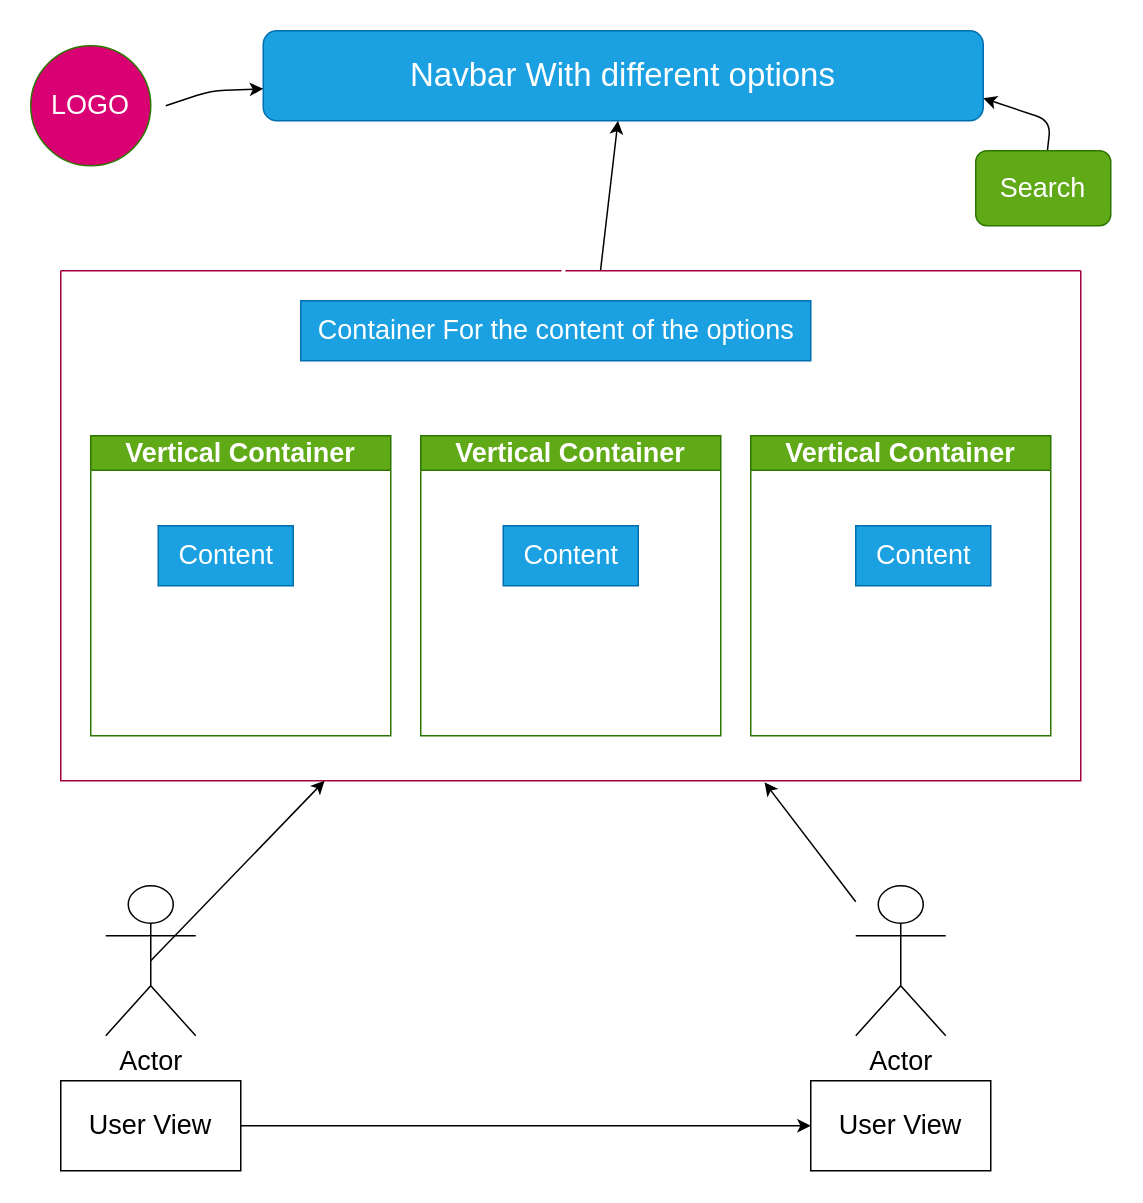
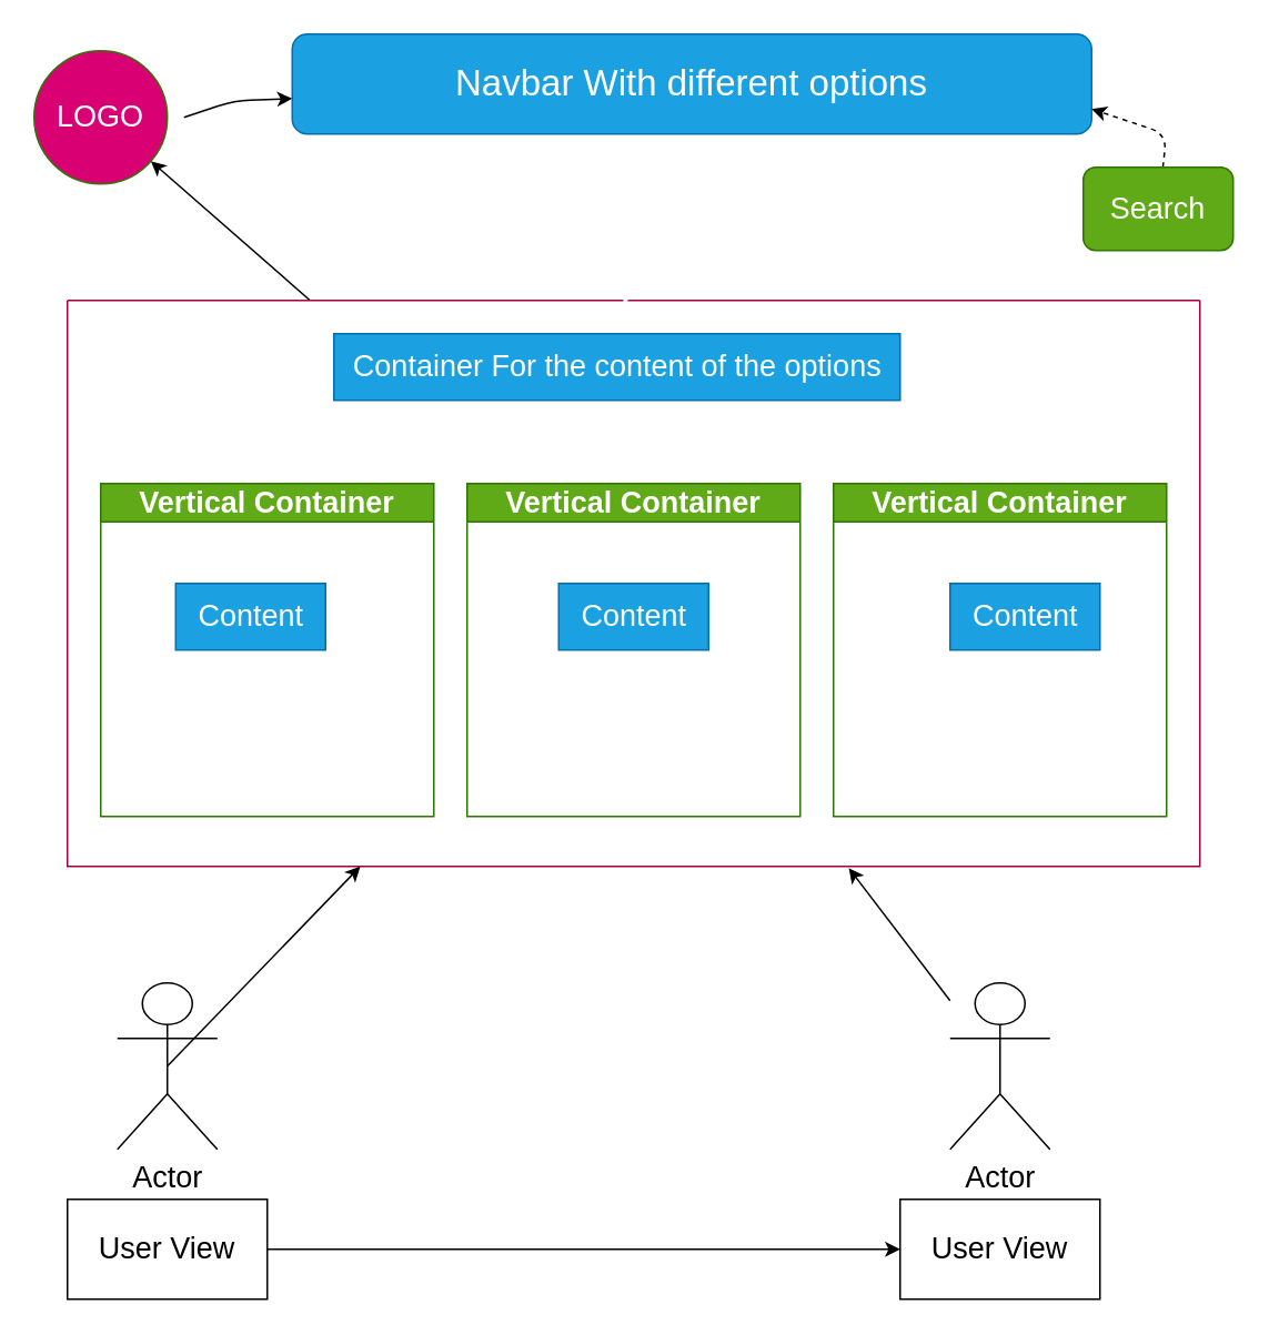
  <mxCell id="0" />
  <mxCell id="1" parent="0" />
  <mxCell id="2" value="Navbar With different options" style="rounded=1;whiteSpace=wrap;html=1;fillColor=#1ba1e2;fontColor=#ffffff;strokeColor=#006EAF;fontSize=22;" vertex="1" parent="1"><mxGeometry x="175" y="20" width="480" height="60" as="geometry" /></mxCell>
  <mxCell id="3" value="" style="edgeStyle=none;html=1;" edge="1" parent="1" target="2"><mxGeometry relative="1" as="geometry"><mxPoint x="110" y="70" as="sourcePoint" /><Array as="points"><mxPoint x="140" y="60" /></Array></mxGeometry></mxCell>
  <mxCell id="4" value="LOGO" style="ellipse;whiteSpace=wrap;html=1;aspect=fixed;fontSize=18;fillColor=#d80073;fontColor=#ffffff;strokeColor=#2D7600;" vertex="1" parent="1"><mxGeometry x="20" y="30" width="80" height="80" as="geometry" /></mxCell>
- <mxCell id="5" style="edgeStyle=none;html=1;entryX=1;entryY=0.75;entryDx=0;entryDy=0;fontSize=18;" edge="1" parent="1" source="6" target="2"><mxGeometry relative="1" as="geometry"><Array as="points"><mxPoint x="700" y="80" /></Array></mxGeometry></mxCell>
+ <mxCell id="5" style="edgeStyle=none;html=1;entryX=1;entryY=0.75;entryDx=0;entryDy=0;fontSize=18;dashed=1;" edge="1" parent="1" source="6" target="2"><mxGeometry relative="1" as="geometry"><Array as="points"><mxPoint x="700" y="80" /></Array></mxGeometry></mxCell>
  <mxCell id="6" value="Search" style="rounded=1;whiteSpace=wrap;html=1;fontSize=18;fillColor=#60a917;fontColor=#ffffff;strokeColor=#2D7600;" vertex="1" parent="1"><mxGeometry x="650" y="100" width="90" height="50" as="geometry" /></mxCell>
- <mxCell id="7" value="" style="edgeStyle=none;html=1;fontSize=18;" edge="1" parent="1" source="8" target="2"><mxGeometry relative="1" as="geometry" /></mxCell>
+ <mxCell id="7" value="" style="edgeStyle=none;html=1;fontSize=18;" edge="1" parent="1" source="8" target="4"><mxGeometry relative="1" as="geometry" /></mxCell>
  <mxCell id="8" value="C" style="swimlane;startSize=0;fontSize=18;fillColor=#d80073;fontColor=#ffffff;strokeColor=#A50040;" vertex="1" parent="1"><mxGeometry x="40" y="180" width="680" height="340" as="geometry" /></mxCell>
  <mxCell id="9" value="Container For the content of the options" style="text;html=1;align=center;verticalAlign=middle;resizable=0;points=[];autosize=1;strokeColor=#006EAF;fillColor=#1ba1e2;fontSize=18;fontColor=#ffffff;" vertex="1" parent="8"><mxGeometry x="160" y="20" width="340" height="40" as="geometry" /></mxCell>
  <mxCell id="10" value="Vertical Container" style="swimlane;whiteSpace=wrap;html=1;fontSize=18;fillColor=#60a917;fontColor=#ffffff;strokeColor=#2D7600;" vertex="1" parent="8"><mxGeometry x="20" y="110" width="200" height="200" as="geometry" /></mxCell>
  <mxCell id="11" value="Vertical Container" style="swimlane;whiteSpace=wrap;html=1;fontSize=18;fillColor=#60a917;fontColor=#ffffff;strokeColor=#2D7600;" vertex="1" parent="8"><mxGeometry x="240" y="110" width="200" height="200" as="geometry" /></mxCell>
  <mxCell id="12" value="Content" style="text;html=1;align=center;verticalAlign=middle;resizable=0;points=[];autosize=1;strokeColor=#006EAF;fillColor=#1ba1e2;fontSize=18;fontColor=#ffffff;" vertex="1" parent="11"><mxGeometry x="55" y="60" width="90" height="40" as="geometry" /></mxCell>
  <mxCell id="13" value="Vertical Container" style="swimlane;whiteSpace=wrap;html=1;fontSize=18;fillColor=#60a917;fontColor=#ffffff;strokeColor=#2D7600;" vertex="1" parent="8"><mxGeometry x="460" y="110" width="200" height="200" as="geometry" /></mxCell>
  <mxCell id="14" value="Content" style="text;html=1;align=center;verticalAlign=middle;resizable=0;points=[];autosize=1;strokeColor=#006EAF;fillColor=#1ba1e2;fontSize=18;fontColor=#ffffff;" vertex="1" parent="13"><mxGeometry x="70" y="60" width="90" height="40" as="geometry" /></mxCell>
  <mxCell id="15" style="edgeStyle=none;html=1;exitX=0.5;exitY=0.5;exitDx=0;exitDy=0;exitPerimeter=0;fontSize=18;" edge="1" parent="1" source="16" target="8"><mxGeometry relative="1" as="geometry" /></mxCell>
  <mxCell id="16" value="Actor" style="shape=umlActor;verticalLabelPosition=bottom;verticalAlign=top;html=1;outlineConnect=0;fontSize=18;" vertex="1" parent="1"><mxGeometry x="70" y="590" width="60" height="100" as="geometry" /></mxCell>
  <mxCell id="17" style="edgeStyle=none;html=1;entryX=0.69;entryY=1.003;entryDx=0;entryDy=0;entryPerimeter=0;fontSize=18;" edge="1" parent="1" source="18" target="8"><mxGeometry relative="1" as="geometry" /></mxCell>
  <mxCell id="18" value="Actor" style="shape=umlActor;verticalLabelPosition=bottom;verticalAlign=top;html=1;outlineConnect=0;fontSize=18;" vertex="1" parent="1"><mxGeometry x="570" y="590" width="60" height="100" as="geometry" /></mxCell>
  <mxCell id="19" value="" style="edgeStyle=none;html=1;fontSize=18;entryX=0;entryY=0.5;entryDx=0;entryDy=0;" edge="1" parent="1" source="20" target="21"><mxGeometry relative="1" as="geometry"><mxPoint x="240" y="750" as="targetPoint" /></mxGeometry></mxCell>
  <mxCell id="20" value="User View" style="rounded=0;whiteSpace=wrap;html=1;fontSize=18;" vertex="1" parent="1"><mxGeometry x="40" y="720" width="120" height="60" as="geometry" /></mxCell>
  <mxCell id="21" value="User View" style="rounded=0;whiteSpace=wrap;html=1;fontSize=18;" vertex="1" parent="1"><mxGeometry x="540" y="720" width="120" height="60" as="geometry" /></mxCell>
  <mxCell id="22" value="Content" style="text;html=1;align=center;verticalAlign=middle;resizable=0;points=[];autosize=1;strokeColor=#006EAF;fillColor=#1ba1e2;fontSize=18;fontColor=#ffffff;" vertex="1" parent="1"><mxGeometry x="105" y="350" width="90" height="40" as="geometry" /></mxCell>
